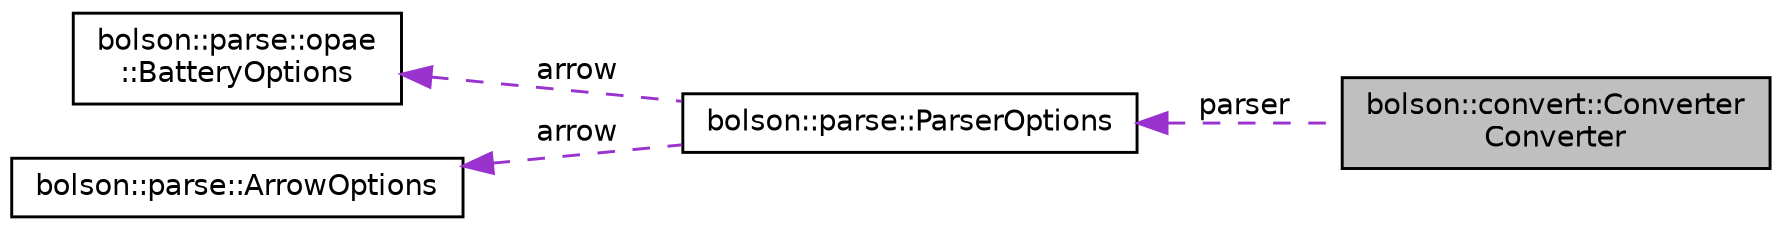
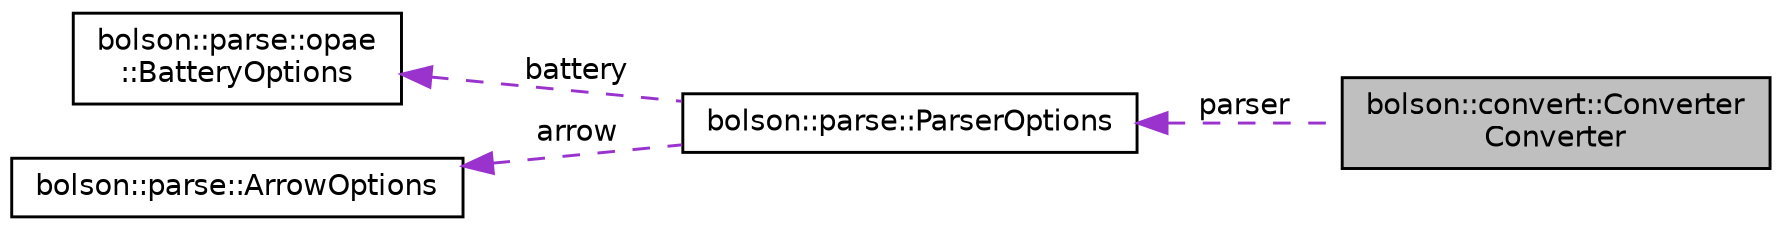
  digraph {
    rankdir=LR
    node [color=black fillcolor=white fontname=Helvetica fontsize=10 shape=record style=filled]
    edge [color=darkorchid3 dir=back fontname=Helvetica fontsize=10 labelfontname=Helvetica labelfontsize=10 style=dashed]
    n1 [fillcolor=grey75 fontcolor=black height=0.2 label="bolson::convert::Converter\lConverter" width=0.4]
    n2 [height=0.2 label="bolson::parse::ParserOptions" width=0.4]
    n3 [height=0.2 label="bolson::parse::opae\l::BatteryOptions" width=0.4]
    n4 [height=0.2 label="bolson::parse::ArrowOptions" width=0.4]
    n2 -> n1 [label=" parser"]
-   n3 -> n2 [label=" arrow"]
+   n3 -> n2 [label=" battery"]
    n4 -> n2 [label=" arrow"]
  }
